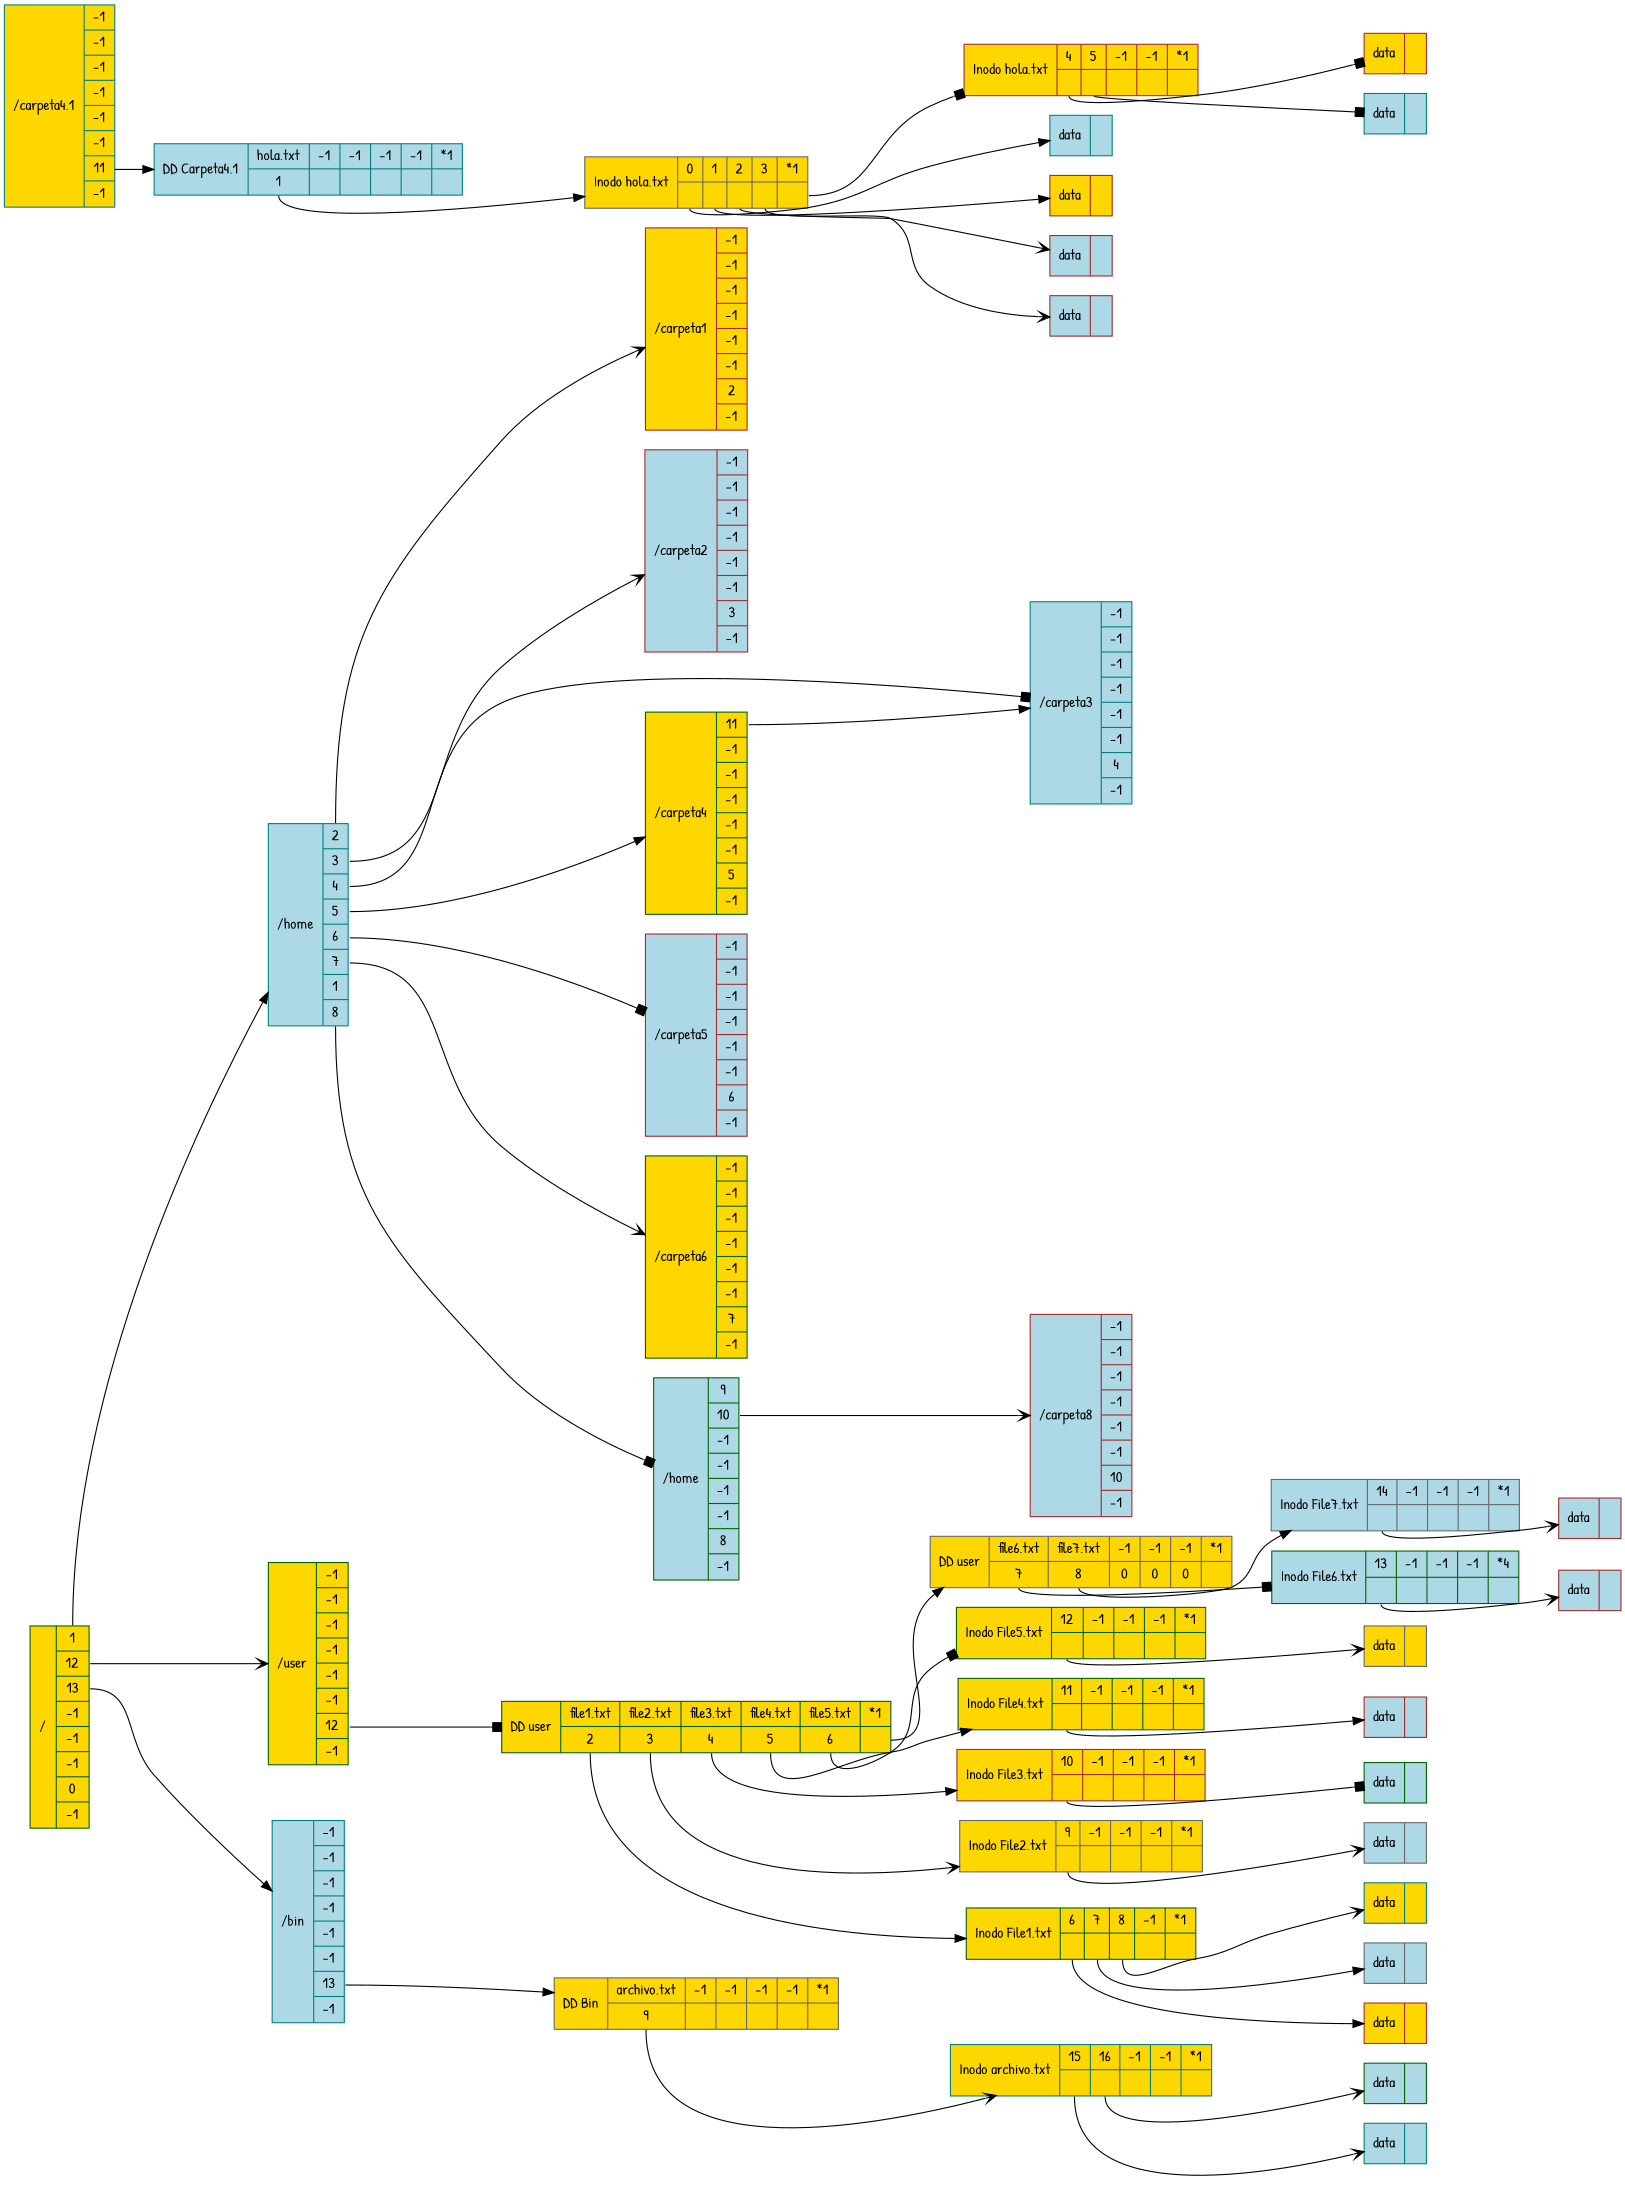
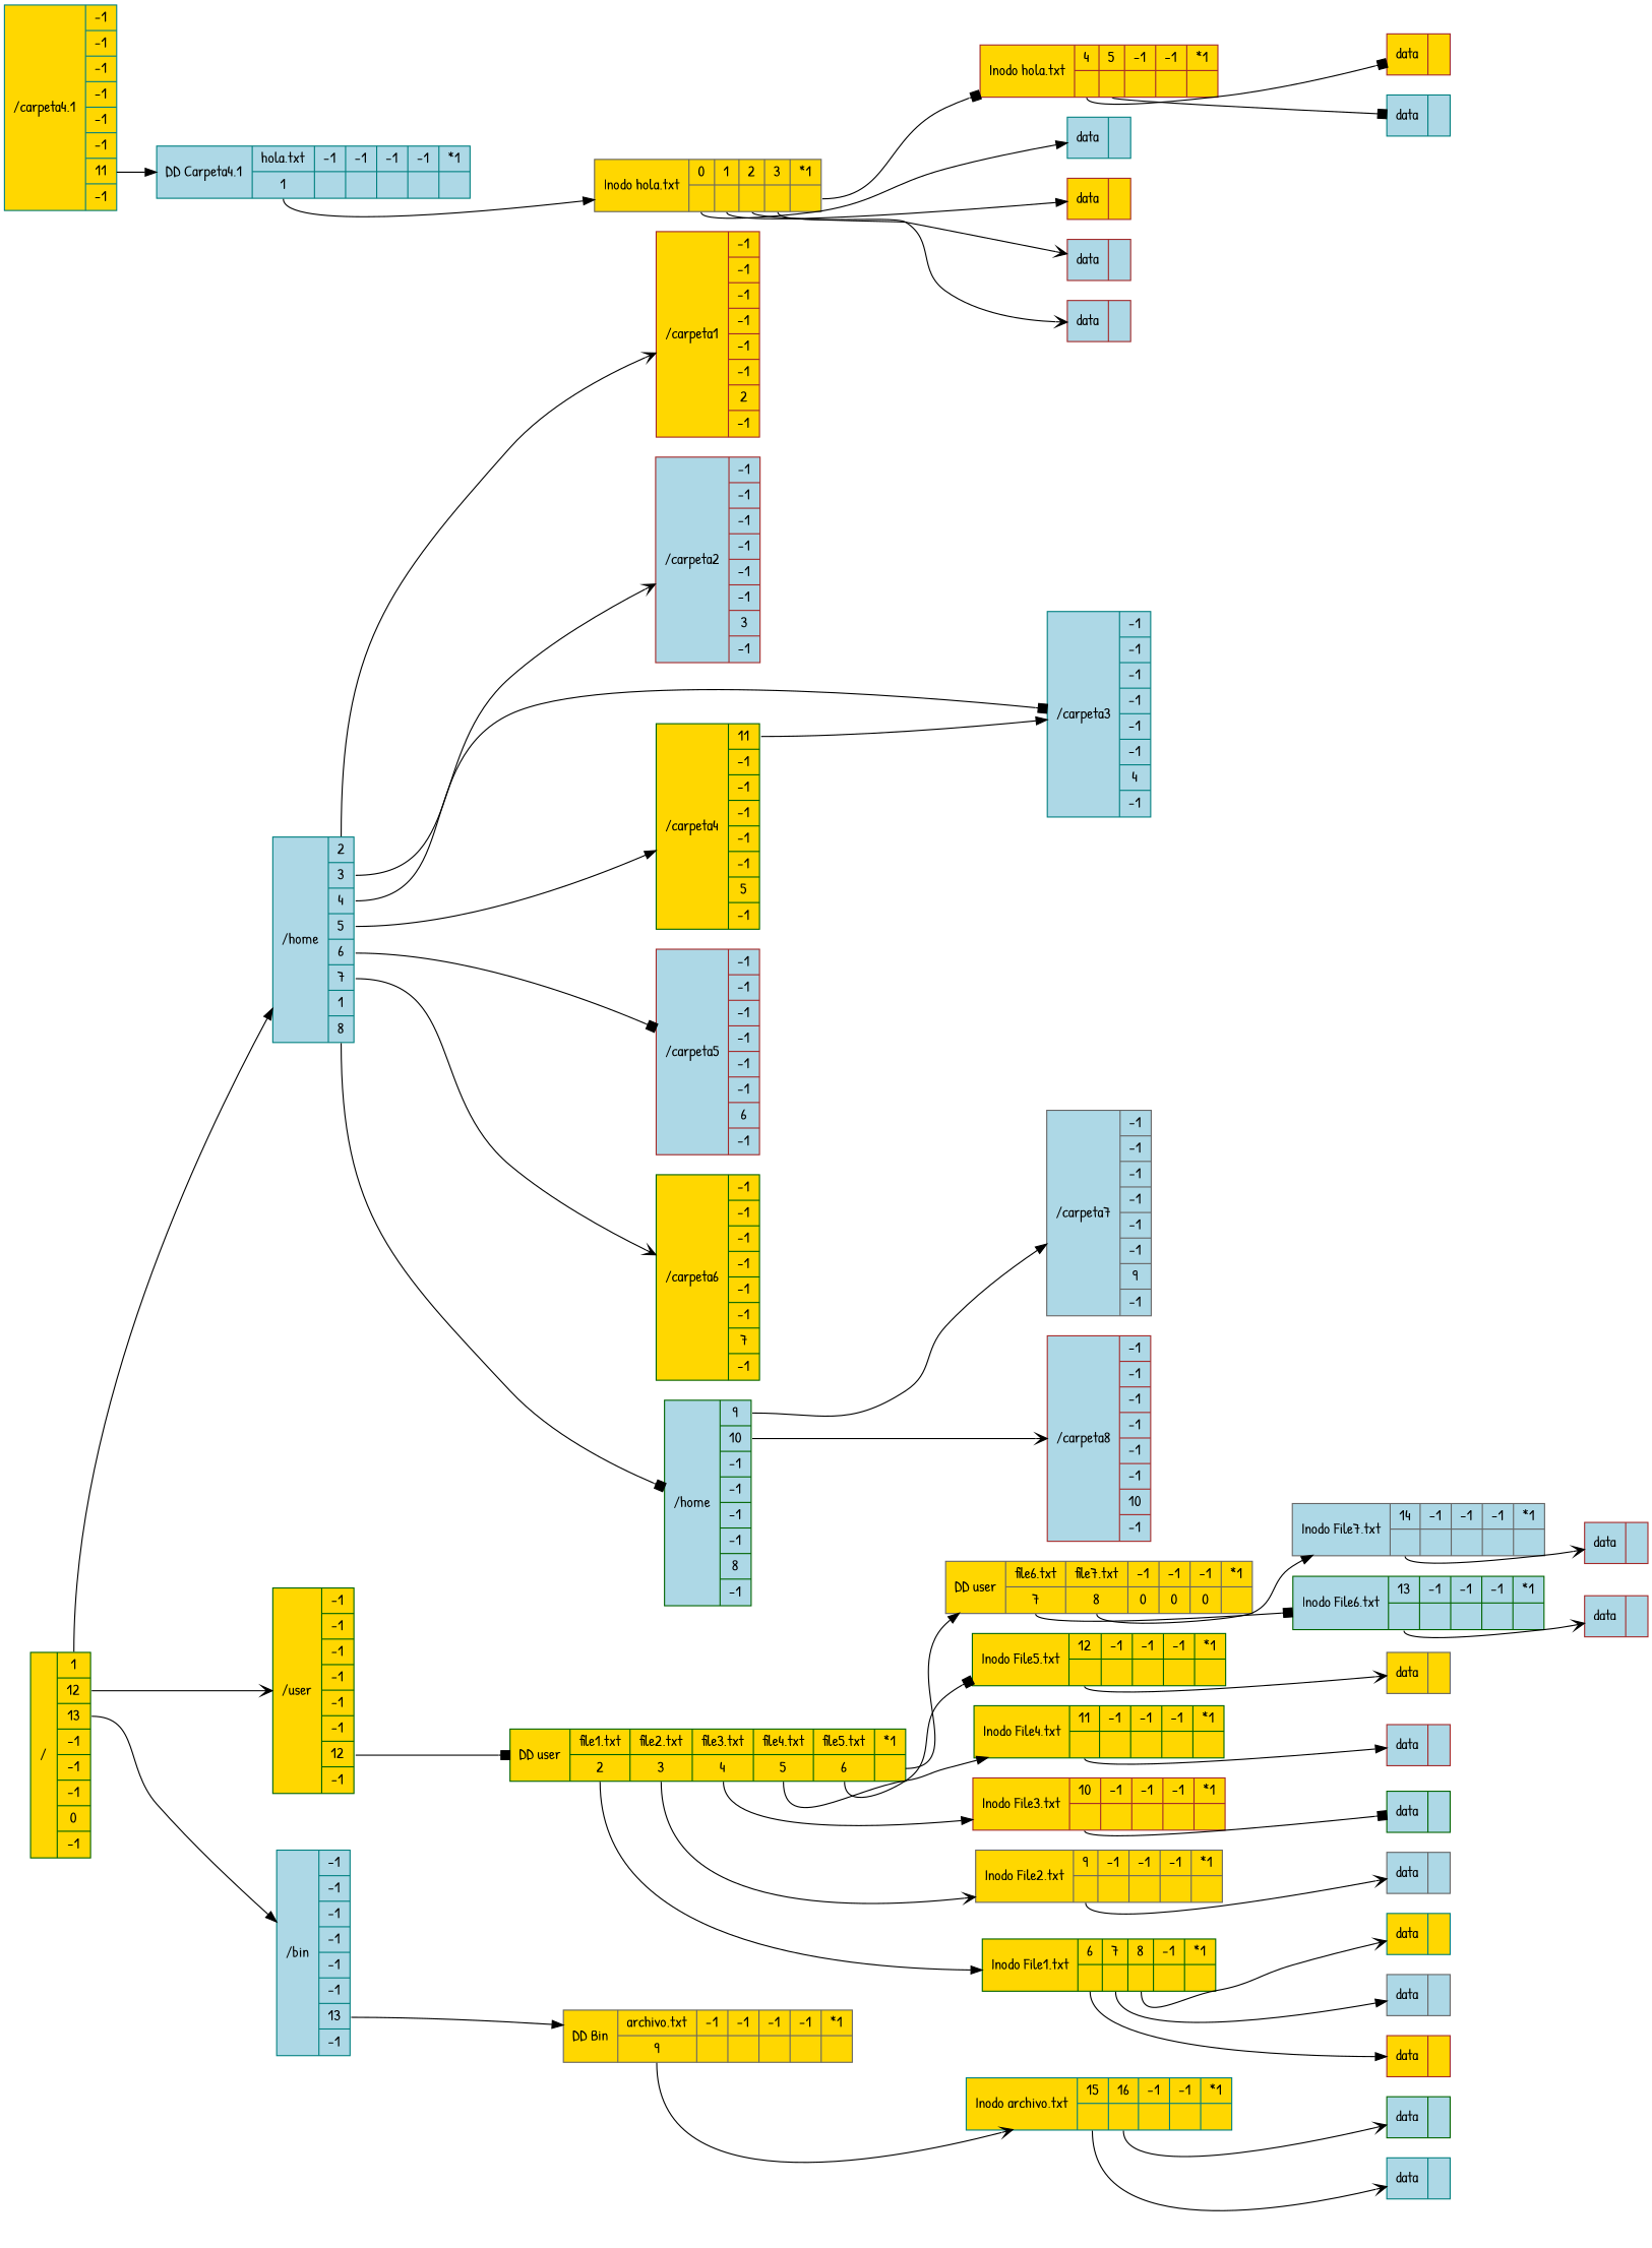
  digraph {
    fontname="Patrick Hand"
    rankdir=LR
    node [color=brown fillcolor=lightblue fontname="Patrick Hand" shape=record style=filled]
    edge [arrowhead=normal fontname="Patrick Hand" tailport=f2]
    n1 [color=darkgreen fillcolor=gold label="{/|{<f0> 1|<f1> 12|<f2> 13|<f3> -1|<f4> -1|<f5> -1|<f6> 0|<f7> -1}}"]
    n2 [color=teal label="{/home|{<f0> 2|<f1> 3|<f2> 4|<f3> 5|<f4> 6|<f5> 7|<f6> 1|<f7> 8}}"]
    n3 [color=teal label="{/bin|{<f0> -1|<f1> -1|<f2> -1|<f3> -1|<f4> -1|<f5> -1|<f6> 13|<f7> -1}}"]
    n4 [color=darkgreen fillcolor=gold label="{/user|{<f0> -1|<f1> -1|<f2> -1|<f3> -1|<f4> -1|<f5> -1|<f6> 12|<f7> -1}}"]
    n5 [fillcolor=gold label="{/carpeta1|{<f0> -1|<f1> -1|<f2> -1|<f3> -1|<f4> -1|<f5> -1|<f6> 2|<f7> -1}}"]
    n6 [label="{/carpeta2|{<f0> -1|<f1> -1|<f2> -1|<f3> -1|<f4> -1|<f5> -1|<f6> 3|<f7> -1}}"]
    n7 [color=teal label="{/carpeta3|{<f0> -1|<f1> -1|<f2> -1|<f3> -1|<f4> -1|<f5> -1|<f6> 4|<f7> -1}}"]
    n8 [color=darkgreen fillcolor=gold label="{/carpeta4|{<f0> 11|<f1> -1|<f2> -1|<f3> -1|<f4> -1|<f5> -1|<f6> 5|<f7> -1}}"]
    n9 [label="{/carpeta5|{<f0> -1|<f1> -1|<f2> -1|<f3> -1|<f4> -1|<f5> -1|<f6> 6|<f7> -1}}"]
    n10 [color=darkgreen fillcolor=gold label="{/carpeta6|{<f0> -1|<f1> -1|<f2> -1|<f3> -1|<f4> -1|<f5> -1|<f6> 7|<f7> -1}}"]
    n11 [color=darkgreen label="{/home|{<f0> 9|<f1> 10|<f2> -1|<f3> -1|<f4> -1|<f5> -1|<f6> 8|<f7> -1}}"]
    n12 [color=gray40 fillcolor=gold label="{DD Bin|{<f0> archivo.txt| <f1> 9}|{-1 | }|{-1 | }|{-1 | }|{-1 | }|{*1 | <f2> }}"]
    n13 [color=darkgreen fillcolor=gold label="{DD user|{<f0> file1.txt| <f1> 2}|{<f2> file2.txt| <f3> 3}|{<f4> file3.txt| <f5> 4}|{<f6> file4.txt| <f7> 5}|{<f8> file5.txt| <f9> 6}|{*1 | <f10> }}"]
+   n14 [color=gray40 label="{/carpeta7|{<f0> -1|<f1> -1|<f2> -1|<f3> -1|<f4> -1|<f5> -1|<f6> 9|<f7> -1}}"]
    n15 [label="{/carpeta8|{<f0> -1|<f1> -1|<f2> -1|<f3> -1|<f4> -1|<f5> -1|<f6> 10|<f7> -1}}"]
    n16 [color=teal fillcolor=gold label="{Inodo archivo.txt|{15 | <f2> }|{16 | <f3> }|{-1 | <f4> }|{-1 | <f5> }|{*1 | <f1> }}"]
    n17 [color=darkgreen fillcolor=gold label="{Inodo File1.txt|{6 | <f2> }|{7 | <f3> }|{8 | <f4> }|{-1 | <f5> }|{*1 | <f1> }}"]
    n18 [color=gray40 fillcolor=gold label="{Inodo File2.txt|{9 | <f2> }|{-1 | <f3> }|{-1 | <f4> }|{-1 | <f5> }|{*1 | <f1> }}"]
    n19 [fillcolor=gold label="{Inodo File3.txt|{10 | <f2> }|{-1 | <f3> }|{-1 | <f4> }|{-1 | <f5> }|{*1 | <f1> }}"]
    n20 [color=darkgreen fillcolor=gold label="{Inodo File4.txt|{11 | <f2> }|{-1 | <f3> }|{-1 | <f4> }|{-1 | <f5> }|{*1 | <f1> }}"]
    n21 [color=darkgreen fillcolor=gold label="{Inodo File5.txt|{12 | <f2> }|{-1 | <f3> }|{-1 | <f4> }|{-1 | <f5> }|{*1 | <f1> }}"]
    n22 [color=gray40 fillcolor=gold label="{DD user|{<f0> file6.txt| <f1> 7}|{<f2> file7.txt| <f3> 8}|{<f4> -1| <f5> 0}|{<f6> -1| <f7> 0}|{<f8> -1| <f9> 0}|{*1 | <f10> }}"]
    n23 [color=teal fillcolor=gold label="{/carpeta4.1|{<f0> -1|<f1> -1|<f2> -1|<f3> -1|<f4> -1|<f5> -1|<f6> 11|<f7> -1}}"]
    n24 [color=teal label="{DD Carpeta4.1|{<f0> hola.txt| <f1> 1}|{-1 | }|{-1 | }|{-1 | }|{-1 | }|{*1 | <f2> }}"]
    n25 [color=gray40 fillcolor=gold label="{Inodo hola.txt|{0 |  <f2> }|{1 |  <f3> }|{2 |  <f4> }|{3 |  <f5> }|{*1 | <f1> }}"]
    n26 [fillcolor=gold label="{data| <f1> }}"]
    n27 [color=gray40 label="{data| <f1> }}"]
    n28 [color=teal fillcolor=gold label="{data| <f1> }}"]
    n29 [color=gray40 label="{data| <f1> }}"]
    n30 [color=darkgreen label="{data| <f1> }}"]
    n31 [label="{data| <f1> }}"]
    n32 [color=gray40 fillcolor=gold label="{data| <f1> }}"]
-   n33 [color=darkgreen label="{Inodo File6.txt|{13 | <f2> }|{-1 | <f3> }|{-1 | <f4> }|{-1 | <f5> }|{*4 | <f1> }}"]
+   n33 [color=darkgreen label="{Inodo File6.txt|{13 | <f2> }|{-1 | <f3> }|{-1 | <f4> }|{-1 | <f5> }|{*1 | <f1> }}"]
    n34 [label="{data| <f1> }}"]
    n35 [color=gray40 label="{Inodo File7.txt|{14 | <f2> }|{-1 | <f3> }|{-1 | <f4> }|{-1 | <f5> }|{*1 | <f1> }}"]
    n36 [label="{data| <f1> }}"]
    n37 [fillcolor=gold label="{Inodo hola.txt|{4 | <f2> }|{5 | <f3> }|{-1 | <f4> }|{-1 | <f5> }|{*1 | <f1> }}"]
    n38 [color=teal label="{data| <f1> }}"]
    n39 [fillcolor=gold label="{data| <f1> }}"]
    n40 [label="{data| <f1> }}"]
    n41 [label="{data| <f1> }}"]
    n42 [fillcolor=gold label="{data| <f1> }}"]
    n43 [color=teal label="{data| <f1> }}"]
    n44 [color=teal label="{data| <f1> }}"]
    n45 [color=darkgreen label="{data| <f1> }}"]
    n1 -> n2 [tailport=f0]
    n1 -> n3
    n1 -> n4 [arrowhead=vee tailport=f1]
    n2 -> n5 [arrowhead=vee tailport=f0]
    n2 -> n6 [arrowhead=vee tailport=f1]
    n2 -> n7 [arrowhead=box]
    n2 -> n8 [tailport=f3]
    n2 -> n9 [arrowhead=box tailport=f4]
    n2 -> n10 [arrowhead=vee tailport=f5]
    n2 -> n11 [arrowhead=box tailport=f7]
    n3 -> n12 [tailport=f6]
    n4 -> n13 [arrowhead=box tailport=f6]
    n8 -> n7 [tailport=f0]
+   n11 -> n14 [tailport=f0]
    n11 -> n15 [arrowhead=vee tailport=f1]
    n12 -> n16 [arrowhead=vee tailport=f1]
    n13 -> n17 [tailport=f1]
    n13 -> n18 [arrowhead=vee tailport=f3]
    n13 -> n19 [tailport=f5]
    n13 -> n20 [tailport=f7]
    n13 -> n21 [arrowhead=box tailport=f9]
    n13 -> n22 [tailport=f10]
    n16 -> n44 [arrowhead=vee]
    n16 -> n45 [arrowhead=vee tailport=f3]
    n17 -> n26
    n17 -> n27 [tailport=f3]
    n17 -> n28 [arrowhead=vee tailport=f4]
    n18 -> n29 [arrowhead=vee]
    n19 -> n30 [arrowhead=box]
    n20 -> n31
    n21 -> n32 [arrowhead=vee]
    n22 -> n33 [arrowhead=box tailport=f1]
    n22 -> n35 [tailport=f3]
    n23 -> n24 [tailport=f6]
    n24 -> n25 [tailport=f1]
    n25 -> n37 [arrowhead=box tailport=f1]
    n25 -> n38
    n25 -> n39 [tailport=f3]
    n25 -> n40 [arrowhead=vee tailport=f4]
    n25 -> n41 [arrowhead=vee tailport=f5]
    n33 -> n34 [arrowhead=vee]
    n35 -> n36 [arrowhead=vee]
    n37 -> n42 [arrowhead=box]
    n37 -> n43 [arrowhead=box tailport=f3]
  }
